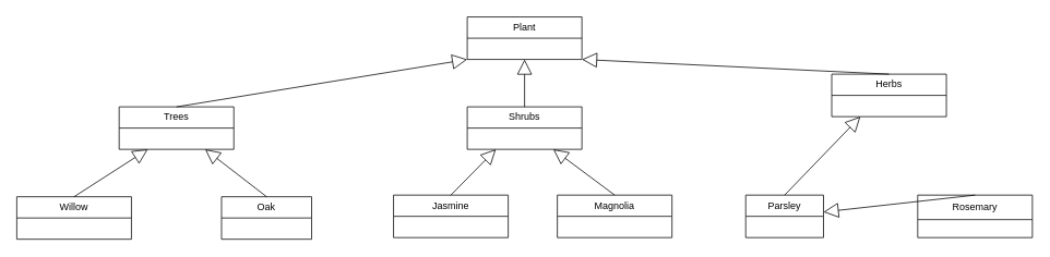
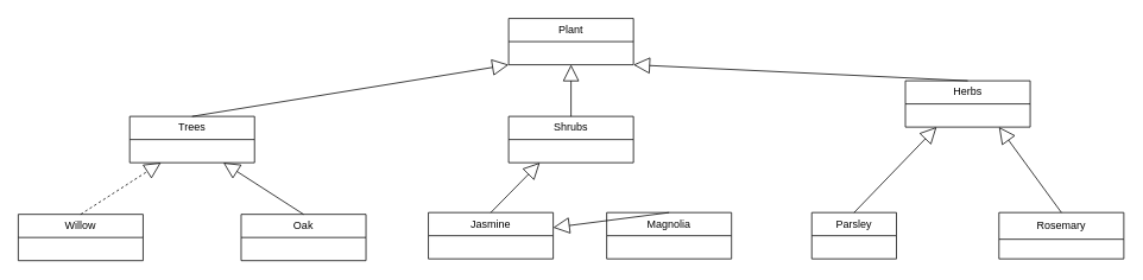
  <mxCell id="0" />
  <mxCell id="1" parent="0" />
  <mxCell id="2" value="Plant" style="swimlane;fontStyle=0;childLayout=stackLayout;horizontal=1;startSize=26;fillColor=none;horizontalStack=0;resizeParent=1;resizeParentMax=0;resizeLast=0;collapsible=1;marginBottom=0;whiteSpace=wrap;html=1;" vertex="1" parent="1"><mxGeometry x="570" y="20" width="140" height="52" as="geometry" /></mxCell>
  <mxCell id="3" value="Trees" style="swimlane;fontStyle=0;childLayout=stackLayout;horizontal=1;startSize=26;fillColor=none;horizontalStack=0;resizeParent=1;resizeParentMax=0;resizeLast=0;collapsible=1;marginBottom=0;whiteSpace=wrap;html=1;" vertex="1" parent="1"><mxGeometry x="145" y="130" width="140" height="52" as="geometry" /></mxCell>
  <mxCell id="4" value="Willow" style="swimlane;fontStyle=0;childLayout=stackLayout;horizontal=1;startSize=26;fillColor=none;horizontalStack=0;resizeParent=1;resizeParentMax=0;resizeLast=0;collapsible=1;marginBottom=0;whiteSpace=wrap;html=1;" vertex="1" parent="1"><mxGeometry x="20" y="240" width="140" height="52" as="geometry" /></mxCell>
  <mxCell id="5" value="Herbs" style="swimlane;fontStyle=0;childLayout=stackLayout;horizontal=1;startSize=26;fillColor=none;horizontalStack=0;resizeParent=1;resizeParentMax=0;resizeLast=0;collapsible=1;marginBottom=0;whiteSpace=wrap;html=1;" vertex="1" parent="1"><mxGeometry x="1015" y="90" width="140" height="52" as="geometry" /></mxCell>
  <mxCell id="6" value="Shrubs" style="swimlane;fontStyle=0;childLayout=stackLayout;horizontal=1;startSize=26;fillColor=none;horizontalStack=0;resizeParent=1;resizeParentMax=0;resizeLast=0;collapsible=1;marginBottom=0;whiteSpace=wrap;html=1;" vertex="1" parent="1"><mxGeometry x="570" y="130" width="140" height="52" as="geometry" /></mxCell>
  <mxCell id="7" value="Jasmine" style="swimlane;fontStyle=0;childLayout=stackLayout;horizontal=1;startSize=26;fillColor=none;horizontalStack=0;resizeParent=1;resizeParentMax=0;resizeLast=0;collapsible=1;marginBottom=0;whiteSpace=wrap;html=1;" vertex="1" parent="1"><mxGeometry x="480" y="238" width="140" height="52" as="geometry" /></mxCell>
  <mxCell id="8" value="Parsley" style="swimlane;fontStyle=0;childLayout=stackLayout;horizontal=1;startSize=26;fillColor=none;horizontalStack=0;resizeParent=1;resizeParentMax=0;resizeLast=0;collapsible=1;marginBottom=0;whiteSpace=wrap;html=1;" vertex="1" parent="1"><mxGeometry x="910" y="238" width="95" height="52" as="geometry" /></mxCell>
  <mxCell id="9" value="Rosemary" style="swimlane;fontStyle=0;childLayout=stackLayout;horizontal=1;startSize=30;fillColor=none;horizontalStack=0;resizeParent=1;resizeParentMax=0;resizeLast=0;collapsible=1;marginBottom=0;whiteSpace=wrap;html=1;" vertex="1" parent="1"><mxGeometry x="1120" y="238" width="140" height="52" as="geometry" /></mxCell>
- <mxCell id="10" value="Oak" style="swimlane;fontStyle=0;childLayout=stackLayout;horizontal=1;startSize=26;fillColor=none;horizontalStack=0;resizeParent=1;resizeParentMax=0;resizeLast=0;collapsible=1;marginBottom=0;whiteSpace=wrap;html=1;" vertex="1" parent="1"><mxGeometry x="270" y="240" width="110" height="52" as="geometry" /></mxCell>
+ <mxCell id="10" value="Oak" style="swimlane;fontStyle=0;childLayout=stackLayout;horizontal=1;startSize=26;fillColor=none;horizontalStack=0;resizeParent=1;resizeParentMax=0;resizeLast=0;collapsible=1;marginBottom=0;whiteSpace=wrap;html=1;" vertex="1" parent="1"><mxGeometry x="270" y="240" width="140" height="52" as="geometry" /></mxCell>
  <mxCell id="11" value="Magnolia" style="swimlane;fontStyle=0;childLayout=stackLayout;horizontal=1;startSize=26;fillColor=none;horizontalStack=0;resizeParent=1;resizeParentMax=0;resizeLast=0;collapsible=1;marginBottom=0;whiteSpace=wrap;html=1;" vertex="1" parent="1"><mxGeometry x="680" y="238" width="140" height="52" as="geometry" /></mxCell>
- <mxCell id="12" value="" style="endArrow=block;endSize=16;endFill=0;html=1;rounded=0;entryX=0.25;entryY=1;entryDx=0;entryDy=0;exitX=0.5;exitY=0;exitDx=0;exitDy=0;" edge="1" parent="1" source="4" target="3"><mxGeometry width="160" relative="1" as="geometry"><mxPoint x="70" y="400" as="sourcePoint" /><mxPoint x="230" y="400" as="targetPoint" /></mxGeometry></mxCell>
+ <mxCell id="12" value="" style="endArrow=block;endSize=16;endFill=0;html=1;rounded=0;entryX=0.25;entryY=1;entryDx=0;entryDy=0;exitX=0.5;exitY=0;exitDx=0;exitDy=0;dashed=1;" edge="1" parent="1" source="4" target="3"><mxGeometry width="160" relative="1" as="geometry"><mxPoint x="70" y="400" as="sourcePoint" /><mxPoint x="230" y="400" as="targetPoint" /></mxGeometry></mxCell>
  <mxCell id="13" value="" style="endArrow=block;endSize=16;endFill=0;html=1;rounded=0;entryX=0.75;entryY=1;entryDx=0;entryDy=0;exitX=0.5;exitY=0;exitDx=0;exitDy=0;" edge="1" parent="1" source="10" target="3"><mxGeometry width="160" relative="1" as="geometry"><mxPoint x="210" y="410" as="sourcePoint" /><mxPoint x="350" y="352" as="targetPoint" /></mxGeometry></mxCell>
  <mxCell id="14" value="" style="endArrow=block;endSize=16;endFill=0;html=1;rounded=0;entryX=0.25;entryY=1;entryDx=0;entryDy=0;exitX=0.5;exitY=0;exitDx=0;exitDy=0;" edge="1" parent="1" source="7" target="6"><mxGeometry width="160" relative="1" as="geometry"><mxPoint x="400" y="140" as="sourcePoint" /><mxPoint x="540" y="82" as="targetPoint" /></mxGeometry></mxCell>
- <mxCell id="15" value="" style="endArrow=block;endSize=16;endFill=0;html=1;rounded=0;entryX=0.75;entryY=1;entryDx=0;entryDy=0;exitX=0.5;exitY=0;exitDx=0;exitDy=0;" edge="1" parent="1" source="11" target="6"><mxGeometry width="160" relative="1" as="geometry"><mxPoint x="740" y="180" as="sourcePoint" /><mxPoint x="880" y="122" as="targetPoint" /></mxGeometry></mxCell>
+ <mxCell id="15" value="" style="endArrow=block;endSize=16;endFill=0;html=1;rounded=0;exitX=0.5;exitY=0;exitDx=0;exitDy=0;" edge="1" parent="1" source="11" target="7"><mxGeometry width="160" relative="1" as="geometry"><mxPoint x="740" y="180" as="sourcePoint" /><mxPoint x="880" y="122" as="targetPoint" /></mxGeometry></mxCell>
  <mxCell id="16" value="" style="endArrow=block;endSize=16;endFill=0;html=1;rounded=0;entryX=0;entryY=1;entryDx=0;entryDy=0;exitX=0.5;exitY=0;exitDx=0;exitDy=0;" edge="1" parent="1" source="3" target="2"><mxGeometry width="160" relative="1" as="geometry"><mxPoint x="470" y="90" as="sourcePoint" /><mxPoint x="610" y="32" as="targetPoint" /></mxGeometry></mxCell>
  <mxCell id="17" value="" style="endArrow=block;endSize=16;endFill=0;html=1;rounded=0;entryX=0.5;entryY=1;entryDx=0;entryDy=0;exitX=0.5;exitY=0;exitDx=0;exitDy=0;" edge="1" parent="1" source="6" target="2"><mxGeometry width="160" relative="1" as="geometry"><mxPoint x="640" y="100" as="sourcePoint" /><mxPoint x="780" y="42" as="targetPoint" /></mxGeometry></mxCell>
  <mxCell id="18" value="" style="endArrow=block;endSize=16;endFill=0;html=1;rounded=0;entryX=1;entryY=1;entryDx=0;entryDy=0;exitX=0.5;exitY=0;exitDx=0;exitDy=0;" edge="1" parent="1" source="5" target="2"><mxGeometry width="160" relative="1" as="geometry"><mxPoint x="770" y="90" as="sourcePoint" /><mxPoint x="910" y="32" as="targetPoint" /></mxGeometry></mxCell>
  <mxCell id="19" value="" style="endArrow=block;endSize=16;endFill=0;html=1;rounded=0;exitX=0.5;exitY=0;exitDx=0;exitDy=0;entryX=0.25;entryY=1;entryDx=0;entryDy=0;" edge="1" parent="1" source="8" target="5"><mxGeometry width="160" relative="1" as="geometry"><mxPoint x="950" y="190" as="sourcePoint" /><mxPoint x="1040" y="190" as="targetPoint" /></mxGeometry></mxCell>
- <mxCell id="20" value="" style="endArrow=block;endSize=16;endFill=0;html=1;rounded=0;exitX=0.5;exitY=0;exitDx=0;exitDy=0;" edge="1" parent="1" source="9" target="8"><mxGeometry width="160" relative="1" as="geometry"><mxPoint x="1140" y="200" as="sourcePoint" /><mxPoint x="1280" y="142" as="targetPoint" /></mxGeometry></mxCell>
+ <mxCell id="20" value="" style="endArrow=block;endSize=16;endFill=0;html=1;rounded=0;entryX=0.75;entryY=1;entryDx=0;entryDy=0;exitX=0.5;exitY=0;exitDx=0;exitDy=0;" edge="1" parent="1" source="9" target="5"><mxGeometry width="160" relative="1" as="geometry"><mxPoint x="1140" y="200" as="sourcePoint" /><mxPoint x="1280" y="142" as="targetPoint" /></mxGeometry></mxCell>
